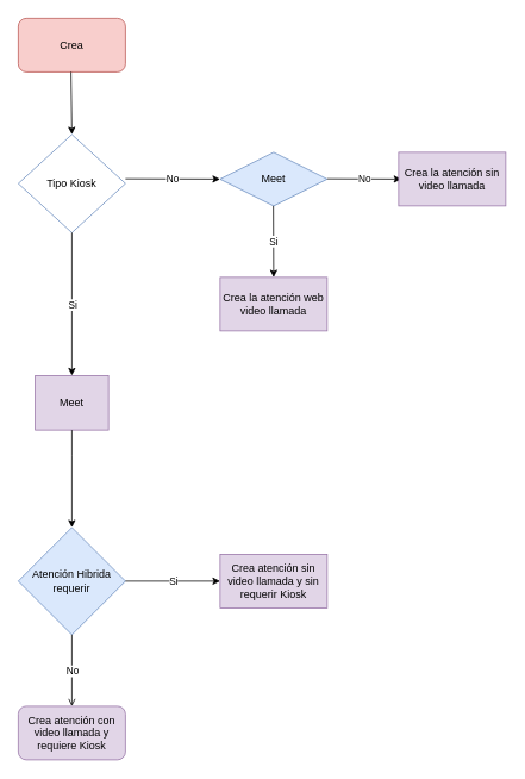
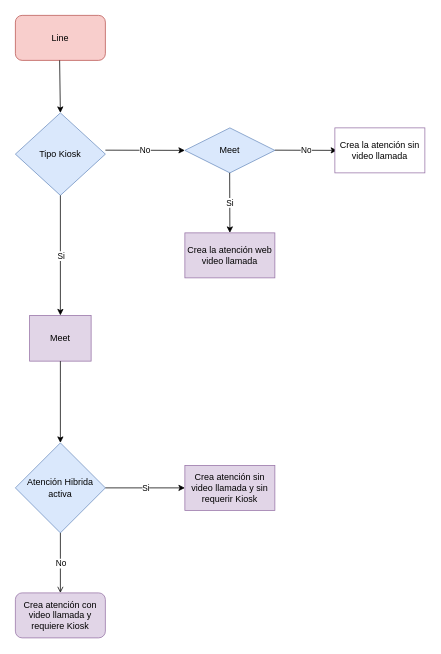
  <mxCell id="0" />
  <mxCell id="1" parent="0" />
- <mxCell id="2" value="Crea" style="rounded=1;whiteSpace=wrap;html=1;fillColor=#f8cecc;strokeColor=#b85450;" vertex="1" parent="1"><mxGeometry x="20" y="20" width="120" height="60" as="geometry" /></mxCell>
+ <mxCell id="2" value="Line" style="rounded=1;whiteSpace=wrap;html=1;fillColor=#f8cecc;strokeColor=#b85450;" vertex="1" parent="1"><mxGeometry x="20" y="20" width="120" height="60" as="geometry" /></mxCell>
  <mxCell id="3" value="" style="endArrow=classic;html=1;rounded=0;entryX=0.5;entryY=0;entryDx=0;entryDy=0;" edge="1" parent="1" target="4"><mxGeometry width="50" height="50" relative="1" as="geometry"><mxPoint x="79" y="80" as="sourcePoint" /><mxPoint x="79" y="160" as="targetPoint" /></mxGeometry></mxCell>
- <mxCell id="4" value="Tipo Kiosk" style="rhombus;whiteSpace=wrap;html=1;fillColor=#ffffff;strokeColor=#6c8ebf;" vertex="1" parent="1"><mxGeometry x="20" y="150" width="120" height="110" as="geometry" /></mxCell>
+ <mxCell id="4" value="Tipo Kiosk" style="rhombus;whiteSpace=wrap;html=1;fillColor=#dae8fc;strokeColor=#6c8ebf;" vertex="1" parent="1"><mxGeometry x="20" y="150" width="120" height="110" as="geometry" /></mxCell>
  <mxCell id="5" value="" style="endArrow=classic;html=1;rounded=0;entryX=0;entryY=0.5;entryDx=0;entryDy=0;" edge="1" parent="1" target="9"><mxGeometry relative="1" as="geometry"><mxPoint x="140" y="199.71" as="sourcePoint" /><mxPoint x="240" y="199.71" as="targetPoint" /></mxGeometry></mxCell>
  <mxCell id="6" value="No" style="edgeLabel;resizable=0;html=1;align=center;verticalAlign=middle;" connectable="0" vertex="1" parent="5"><mxGeometry relative="1" as="geometry" /></mxCell>
  <mxCell id="7" value="" style="endArrow=classic;html=1;rounded=0;entryX=0.5;entryY=0;entryDx=0;entryDy=0;exitX=0.5;exitY=1;exitDx=0;exitDy=0;" edge="1" parent="1" source="4" target="16"><mxGeometry relative="1" as="geometry"><mxPoint x="80" y="280" as="sourcePoint" /><mxPoint x="79" y="330" as="targetPoint" /></mxGeometry></mxCell>
  <mxCell id="8" value="Si" style="edgeLabel;resizable=0;html=1;align=center;verticalAlign=middle;" connectable="0" vertex="1" parent="7"><mxGeometry relative="1" as="geometry" /></mxCell>
  <mxCell id="9" value="Meet" style="rhombus;whiteSpace=wrap;html=1;fillColor=#dae8fc;strokeColor=#6c8ebf;" vertex="1" parent="1"><mxGeometry x="246" y="170" width="120" height="60" as="geometry" /></mxCell>
  <mxCell id="10" value="" style="endArrow=classic;html=1;rounded=0;entryX=0.5;entryY=0;entryDx=0;entryDy=0;" edge="1" parent="1" target="14"><mxGeometry relative="1" as="geometry"><mxPoint x="305.71" y="230" as="sourcePoint" /><mxPoint x="305.71" y="310" as="targetPoint" /></mxGeometry></mxCell>
  <mxCell id="11" value="Si" style="edgeLabel;resizable=0;html=1;align=center;verticalAlign=middle;" connectable="0" vertex="1" parent="10"><mxGeometry relative="1" as="geometry" /></mxCell>
  <mxCell id="12" value="" style="endArrow=classic;html=1;rounded=0;" edge="1" parent="1"><mxGeometry relative="1" as="geometry"><mxPoint x="366" y="199.71" as="sourcePoint" /><mxPoint x="449" y="200" as="targetPoint" /></mxGeometry></mxCell>
  <mxCell id="13" value="No" style="edgeLabel;resizable=0;html=1;align=center;verticalAlign=middle;" connectable="0" vertex="1" parent="12"><mxGeometry relative="1" as="geometry" /></mxCell>
  <mxCell id="14" value="Crea la atención web video llamada" style="rounded=0;whiteSpace=wrap;html=1;fillColor=#e1d5e7;strokeColor=#9673a6;" vertex="1" parent="1"><mxGeometry x="246" y="310" width="120" height="60" as="geometry" /></mxCell>
- <mxCell id="15" value="Crea la atención sin video llamada" style="rounded=0;whiteSpace=wrap;html=1;fillColor=#e1d5e7;strokeColor=#9673a6;" vertex="1" parent="1"><mxGeometry x="446" y="170" width="120" height="60" as="geometry" /></mxCell>
+ <mxCell id="15" value="Crea la atención sin video llamada" style="rounded=0;whiteSpace=wrap;html=1;fillColor=#ffffff;strokeColor=#9673a6;" vertex="1" parent="1"><mxGeometry x="446" y="170" width="120" height="60" as="geometry" /></mxCell>
  <mxCell id="16" value="Meet" style="rounded=0;whiteSpace=wrap;html=1;perimeter=rectanglePerimeter;fillColor=#e1d5e7;strokeColor=#9673a6;" vertex="1" parent="1"><mxGeometry x="39" y="420" width="82" height="61" as="geometry" /></mxCell>
  <mxCell id="17" value="" style="endArrow=classic;html=1;rounded=0;entryX=0.5;entryY=0;entryDx=0;entryDy=0;exitX=0.5;exitY=1;exitDx=0;exitDy=0;" edge="1" parent="1" source="16" target="18"><mxGeometry relative="1" as="geometry"><mxPoint x="80" y="490" as="sourcePoint" /><mxPoint x="79.66" y="540" as="targetPoint" /><Array as="points"><mxPoint x="80" y="510" /></Array></mxGeometry></mxCell>
- <mxCell id="18" value="Atención Hibrida requerir" style="rhombus;whiteSpace=wrap;html=1;fillColor=#dae8fc;strokeColor=#6c8ebf;" vertex="1" parent="1"><mxGeometry x="20" y="590" width="120" height="120" as="geometry" /></mxCell>
+ <mxCell id="18" value="Atención Hibrida activa" style="rhombus;whiteSpace=wrap;html=1;fillColor=#dae8fc;strokeColor=#6c8ebf;" vertex="1" parent="1"><mxGeometry x="20" y="590" width="120" height="120" as="geometry" /></mxCell>
  <mxCell id="19" value="" style="endArrow=classic;html=1;rounded=0;entryX=0;entryY=0.5;entryDx=0;entryDy=0;" edge="1" parent="1" target="21"><mxGeometry relative="1" as="geometry"><mxPoint x="140" y="650" as="sourcePoint" /><mxPoint x="241" y="649.66" as="targetPoint" /></mxGeometry></mxCell>
  <mxCell id="20" value="Si" style="edgeLabel;resizable=0;html=1;align=center;verticalAlign=middle;" connectable="0" vertex="1" parent="19"><mxGeometry relative="1" as="geometry" /></mxCell>
  <mxCell id="21" value="Crea atención sin video llamada y sin requerir Kiosk" style="rounded=0;whiteSpace=wrap;html=1;fillColor=#e1d5e7;strokeColor=#9673a6;" vertex="1" parent="1"><mxGeometry x="246" y="620" width="120" height="60" as="geometry" /></mxCell>
  <mxCell id="22" value="Crea atención con video llamada y requiere Kiosk" style="whiteSpace=wrap;html=1;fillColor=#e1d5e7;strokeColor=#9673a6;rounded=1;" vertex="1" parent="1"><mxGeometry x="20" y="790" width="120" height="60" as="geometry" /></mxCell>
  <mxCell id="23" value="" style="endArrow=open;html=1;rounded=0;entryX=0.5;entryY=0;entryDx=0;entryDy=0;exitX=0.5;exitY=1;exitDx=0;exitDy=0;" edge="1" parent="1" source="18" target="22"><mxGeometry relative="1" as="geometry"><mxPoint x="30" y="740" as="sourcePoint" /><mxPoint x="130" y="740" as="targetPoint" /></mxGeometry></mxCell>
  <mxCell id="24" value="No" style="edgeLabel;resizable=0;html=1;align=center;verticalAlign=middle;" connectable="0" vertex="1" parent="23"><mxGeometry relative="1" as="geometry" /></mxCell>
